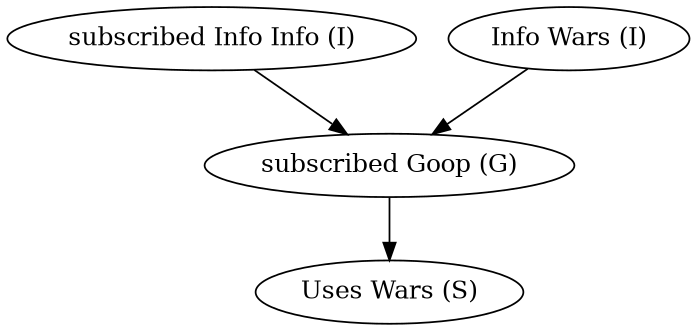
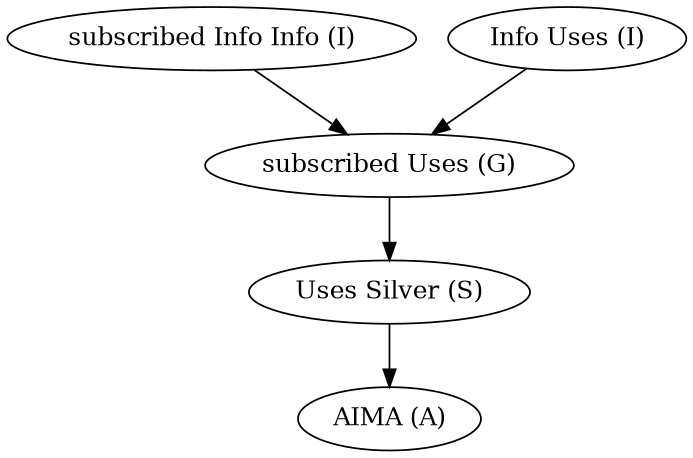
  digraph {
    n1 [label="subscribed Info Info (I)"]
-   "subscribed Goop (G)"
-   "Uses Silver (S)" [label="Uses Wars (S)"]
-   "Info Wars (I)"
+   "subscribed Goop (G)" [label="subscribed Uses (G)"]
+   "Uses Silver (S)"
+   "AIMA (A)"
+   "Info Wars (I)" [label="Info Uses (I)"]
    n1 -> "subscribed Goop (G)"
    "subscribed Goop (G)" -> "Uses Silver (S)"
+   "Uses Silver (S)" -> "AIMA (A)"
    "Info Wars (I)" -> "subscribed Goop (G)"
  }
